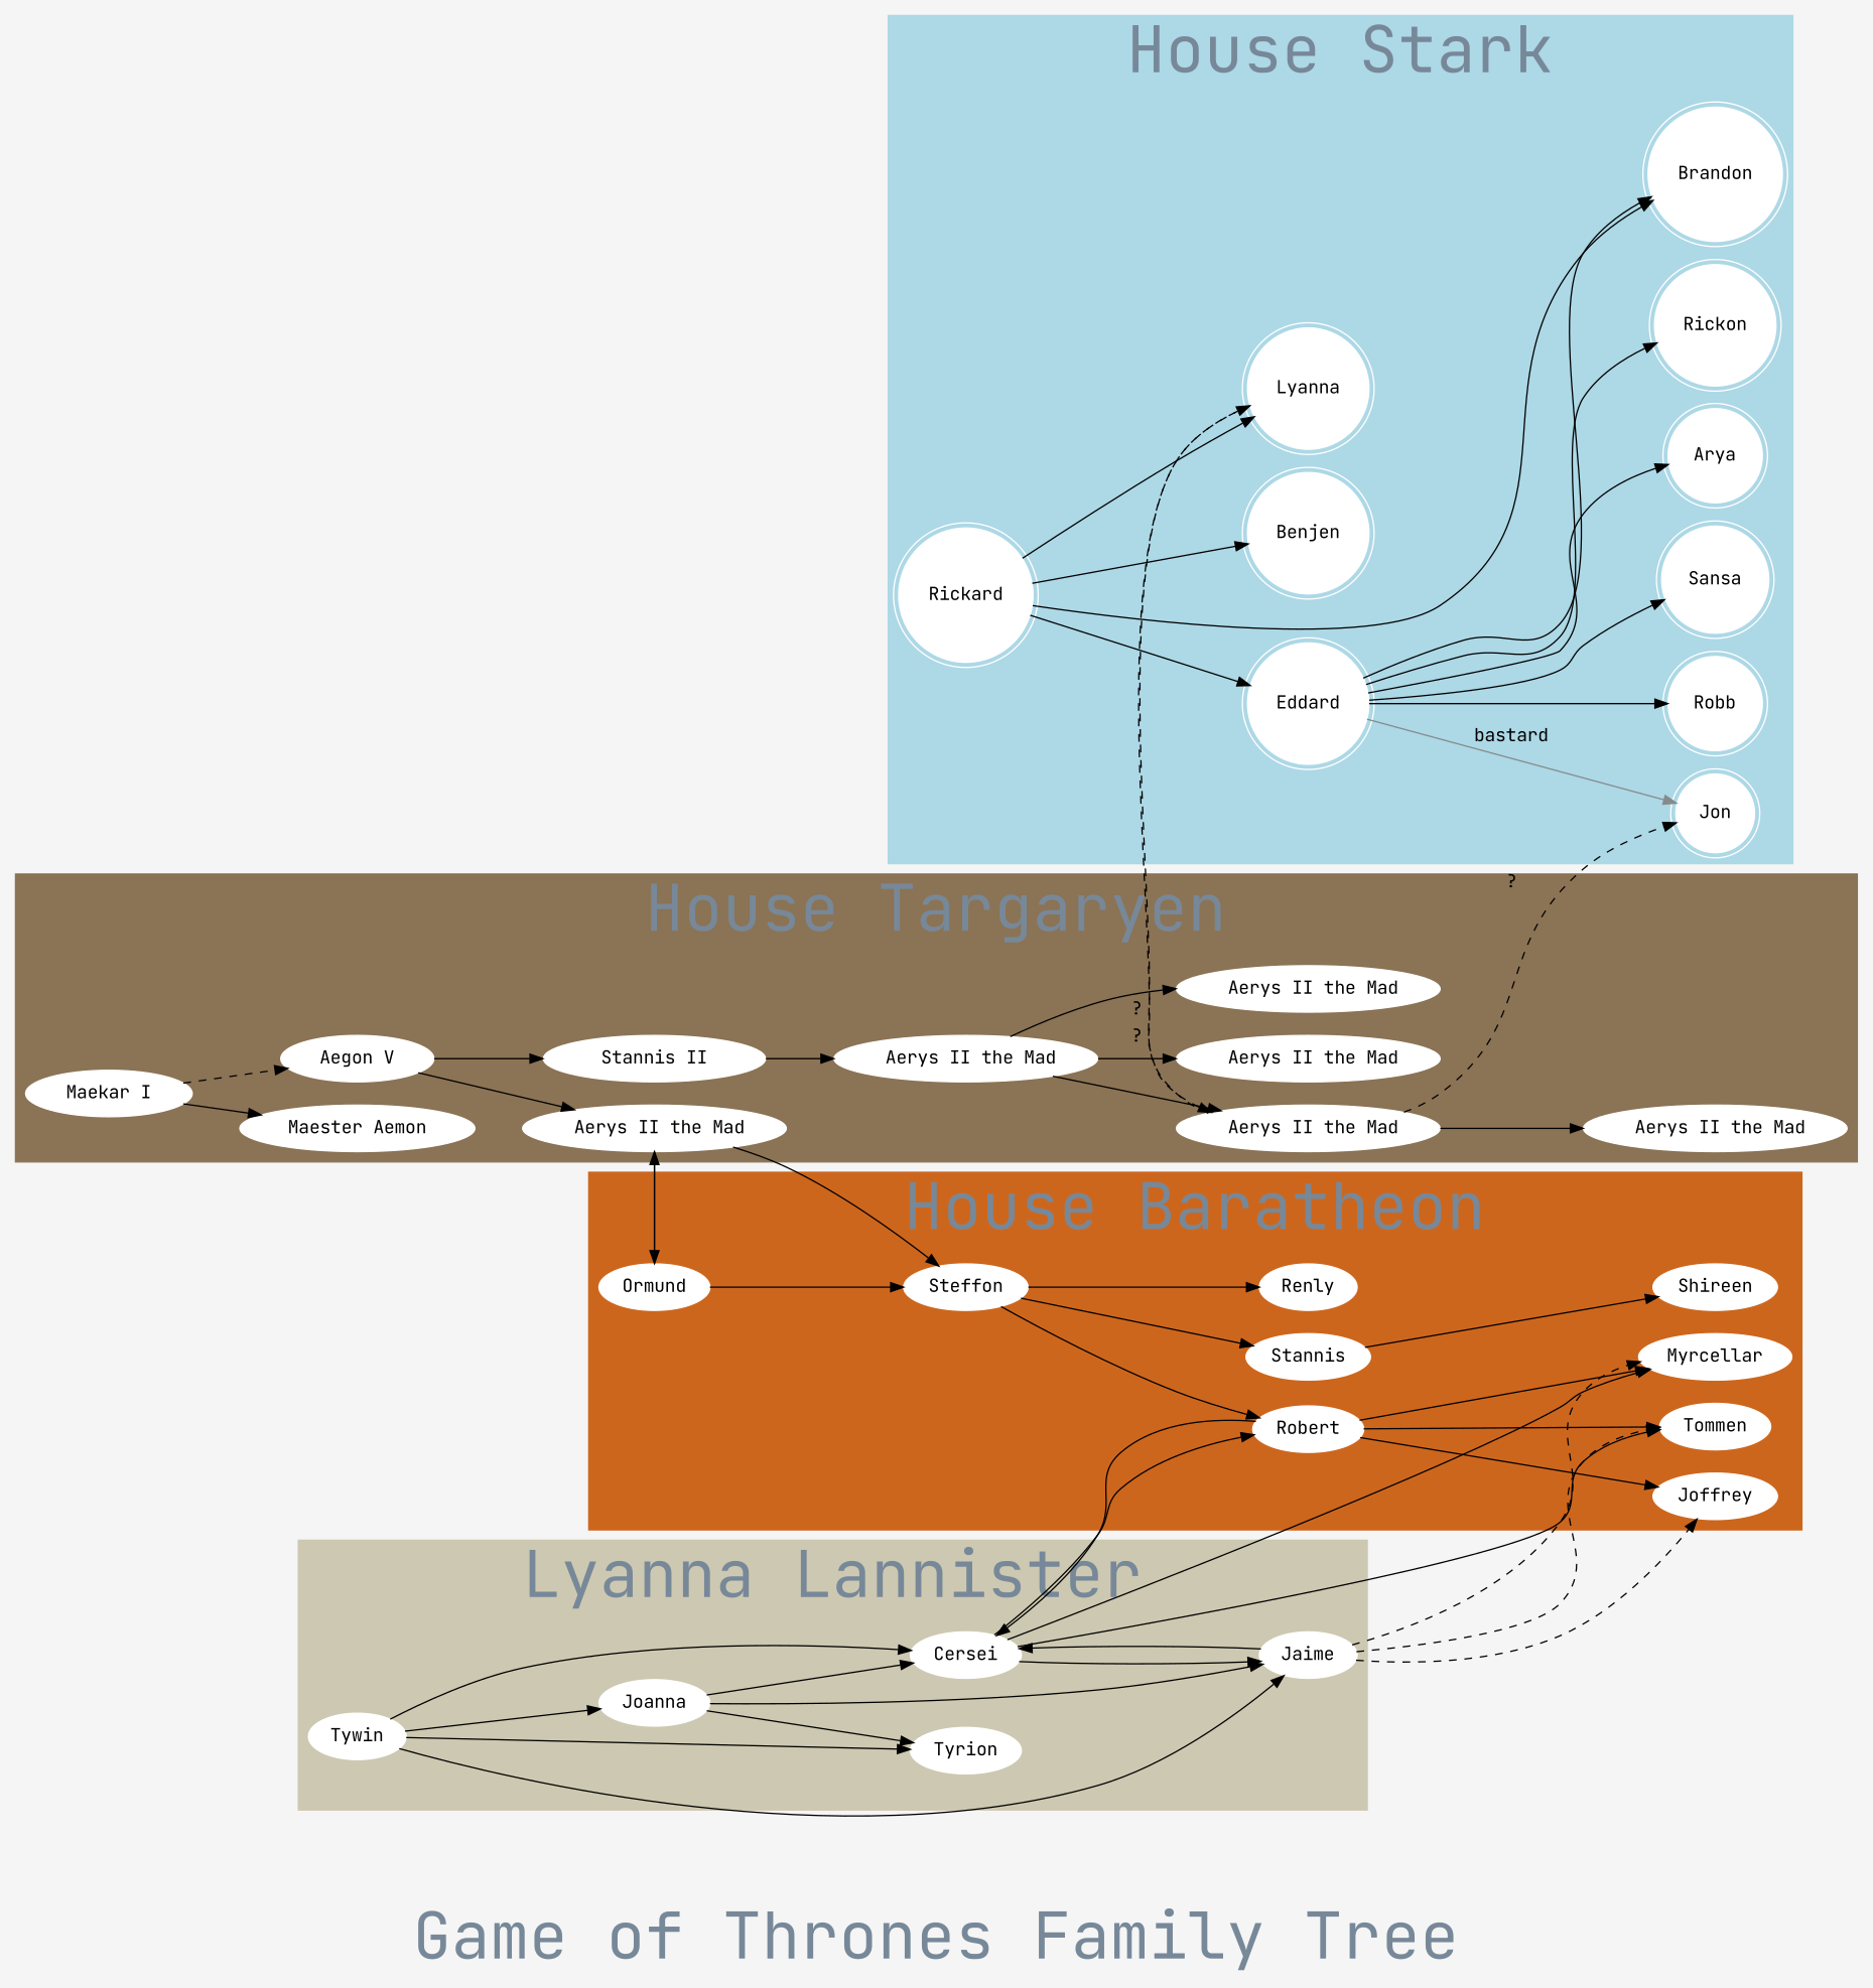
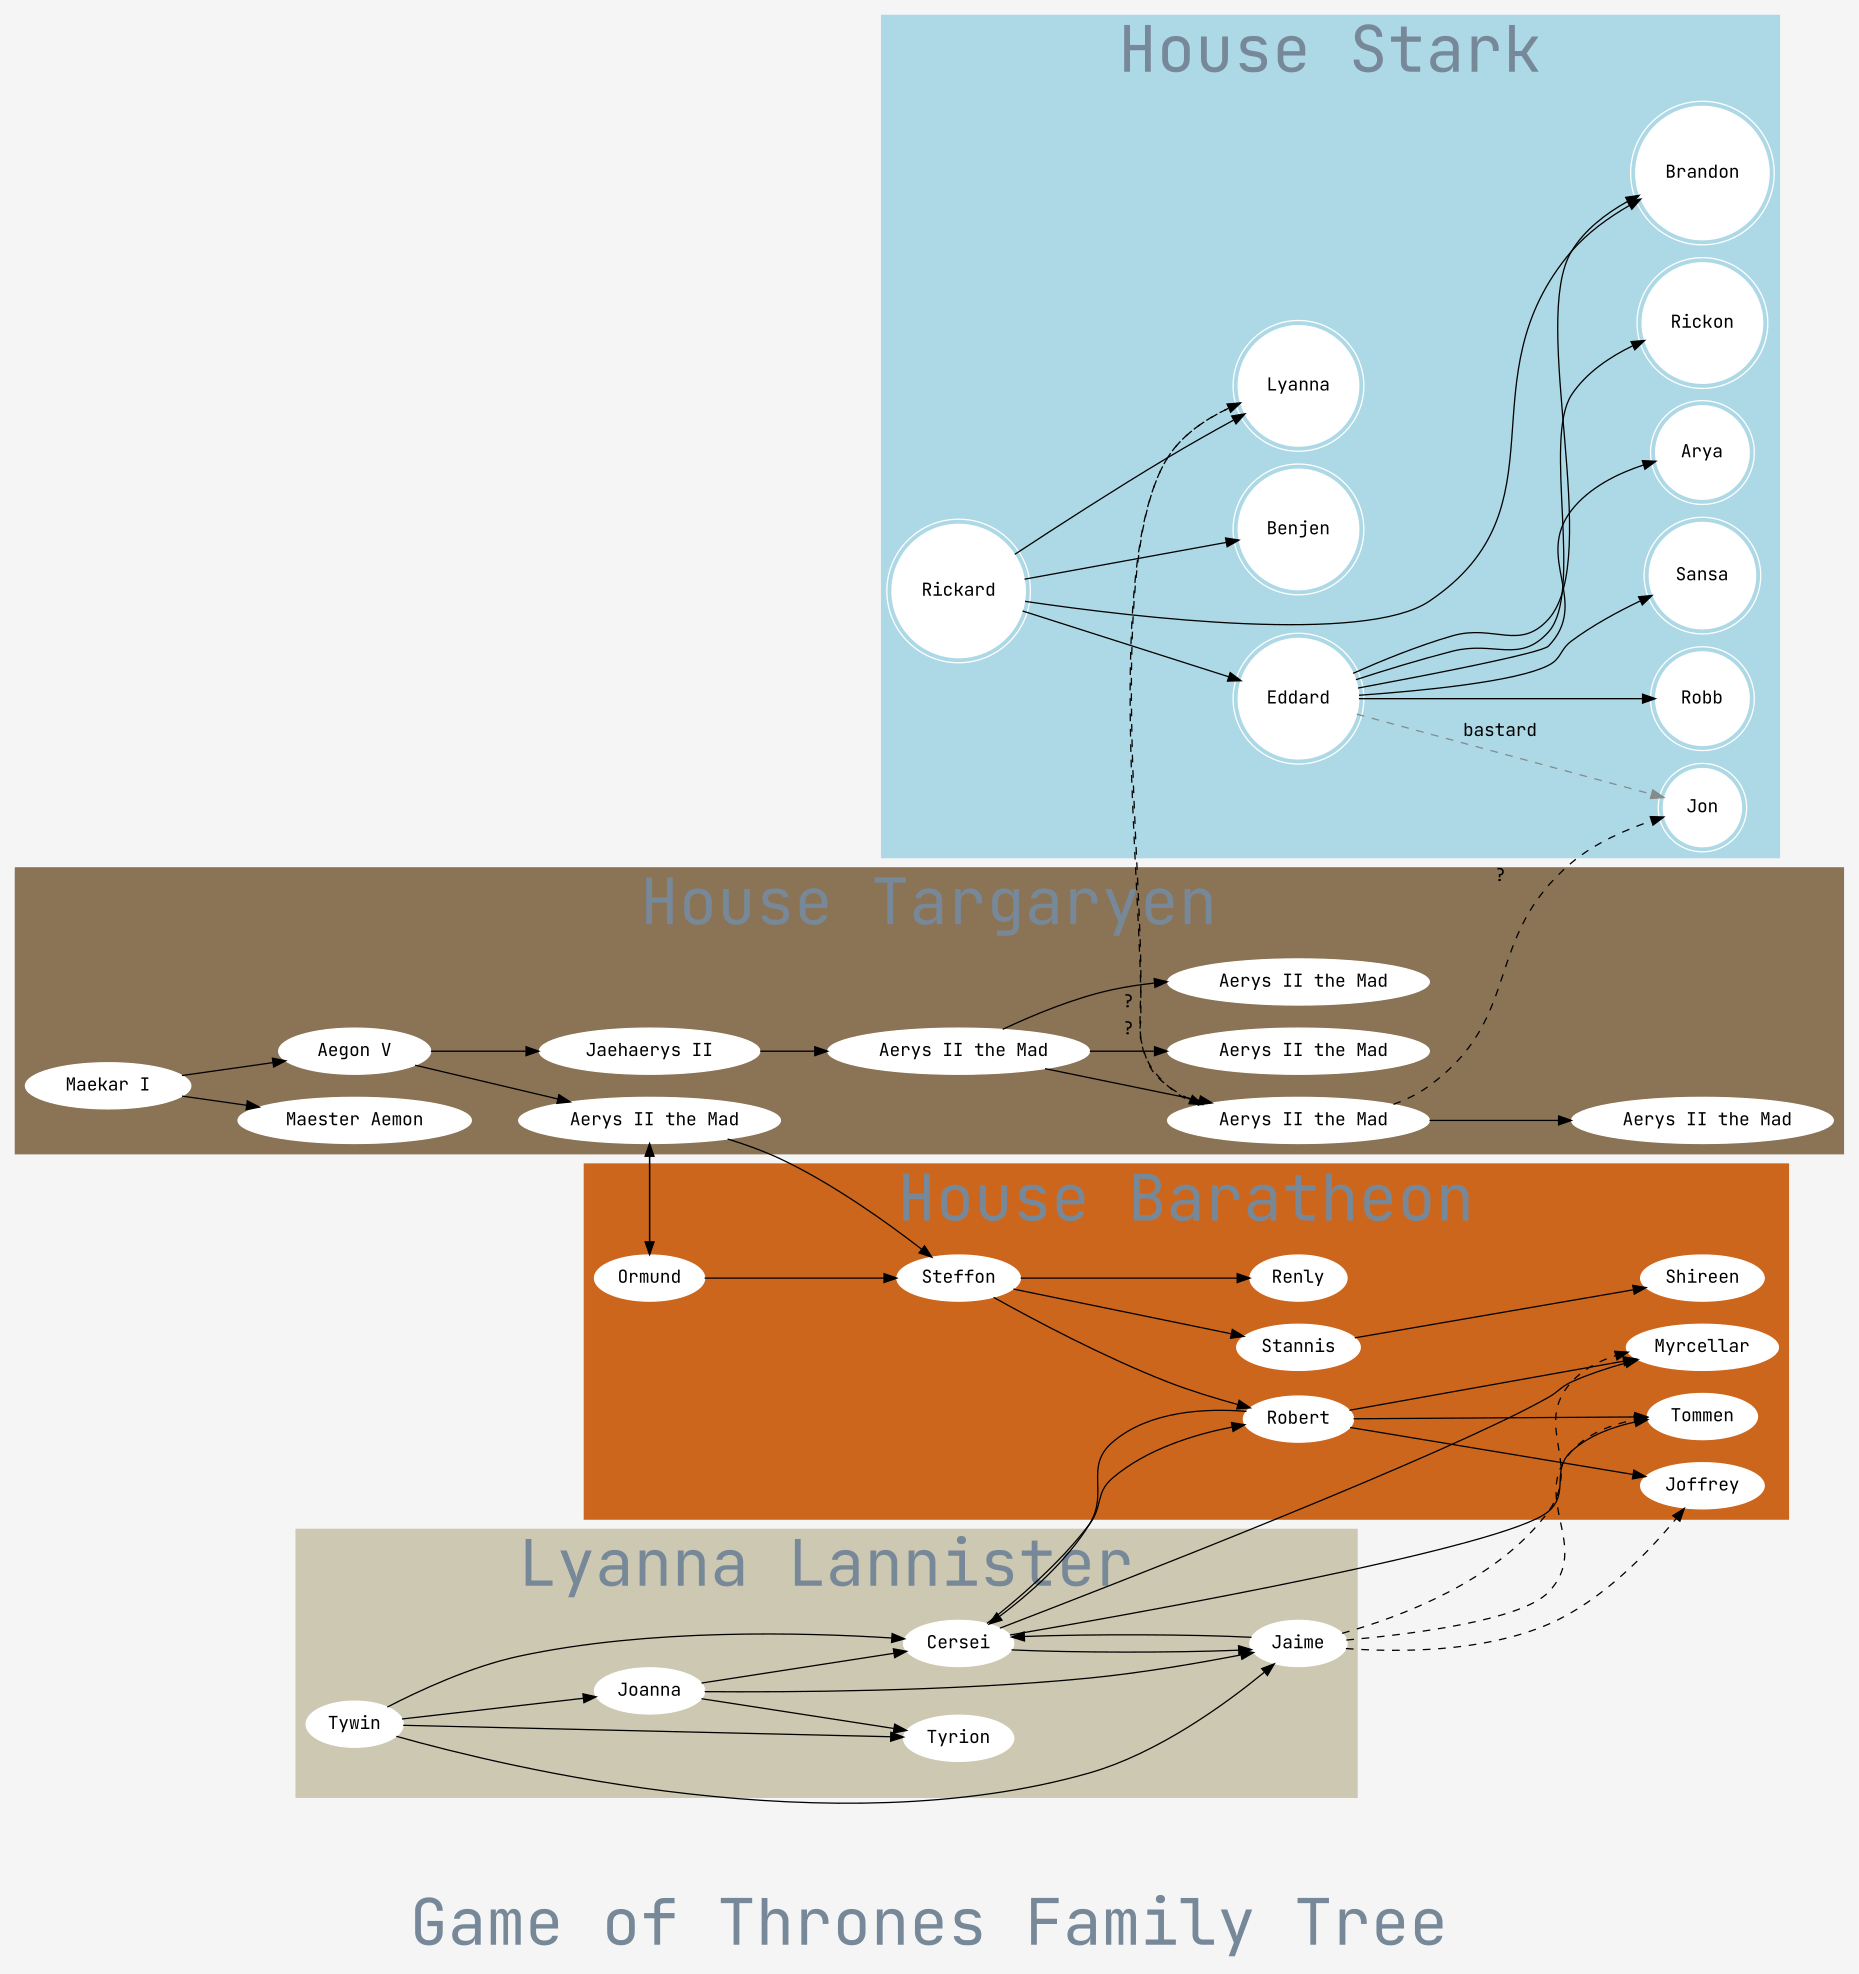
  digraph {
    bgcolor=whitesmoke
    fontcolor=lightslategrey
    fontname="JetBrains Mono"
    fontsize=50
    label=" Game of Thrones Family Tree "
    labelloc=" t "
    rankdir=LR
    node [color=white fontname="JetBrains Mono" style=filled]
    edge [fontname="JetBrains Mono"]
    Rickard [shape=doublecircle]
    Brandon [shape=doublecircle]
    Eddard [shape=doublecircle]
    Benjen [shape=doublecircle]
    Lyanna [shape=doublecircle]
    Robb [shape=doublecircle]
    Sansa [shape=doublecircle]
    Arya [shape=doublecircle]
    Rickon [shape=doublecircle]
    Jon [shape=doublecircle]
    n11 [label=" Aerys II the Mad"]
    n12 [label=" Aerys II the Mad"]
    n13 [label=" Aerys II the Mad"]
    n14 [label=" Aerys II the Mad"]
    n15 [label=" Aerys II the Mad"]
    n16 [label=" Maekar I "]
    n17 [label=" Maester Aemon "]
    n18 [label=" Aegon V "]
-   n19 [label="Stannis II"]
+   n19 [label=" Jaehaerys II "]
    n20 [label=" Aerys II the Mad"]
    Ormund
    Steffon
    Robert
    Stannis
    Renly
    Joffrey
    Myrcellar
    Tommen
    Shireen
    Cersei
    Tywin
    Joanna
    Jaime
    Tyrion
    subgraph cluster_1 {
      color=lightblue
      label=" House Stark "
      style=filled
      Rickard
      Brandon
      Eddard
      Benjen
      Lyanna
      Robb
      Sansa
      Arya
      Rickon
      Jon
    }
    subgraph cluster_2 {
      color=burlywood4
      label=" House Targaryen "
      style=filled
      n11
      n12
      n13
      n14
      n15
      n16
      n17
      n18
      n19
      n20
    }
    subgraph cluster_3 {
      color=chocolate3
      label=" House Baratheon "
      style=filled
      Ormund
      Steffon
      Robert
      Stannis
      Renly
      Joffrey
      Myrcellar
      Tommen
      Shireen
    }
    subgraph cluster_4 {
      color=cornsilk3
      label=" Lyanna Lannister "
      style=filled
      Cersei
      Tywin
      Joanna
      Jaime
      Tyrion
    }
    Rickard -> Brandon
    Rickard -> Eddard
    Rickard -> Benjen
    Rickard -> Lyanna
    Eddard -> Brandon
    Eddard -> Robb
    Eddard -> Sansa
    Eddard -> Arya
    Eddard -> Rickon
-   Eddard -> Jon [color=azure4 label=" bastard "]
+   Eddard -> Jon [color=azure4 label=" bastard " style=dashed]
    Lyanna -> n12 [label=" ? " style=dashed]
    n11 -> Ormund
    n11 -> Steffon
    n12 -> Lyanna [label=" ? " style=dashed]
    n12 -> Jon [label=" ? " style=dashed]
    n12 -> n13
    n16 -> n17
-   n16 -> n18 [style=dashed]
+   n16 -> n18
    n18 -> n11
    n18 -> n19
    n19 -> n20
    n20 -> n12
    n20 -> n14
    n20 -> n15
    Ormund -> n11
    Ormund -> Steffon
    Steffon -> Robert
    Steffon -> Stannis
    Steffon -> Renly
    Robert -> Joffrey
    Robert -> Myrcellar
    Robert -> Tommen
    Robert -> Cersei
    Stannis -> Shireen
    Cersei -> Robert
    Cersei -> Myrcellar
    Cersei -> Tommen
    Cersei -> Jaime
    Tywin -> Cersei
    Tywin -> Joanna
    Tywin -> Jaime
    Tywin -> Tyrion
    Joanna -> Cersei
    Joanna -> Jaime
    Joanna -> Tyrion
    Jaime -> Joffrey [style=dashed]
    Jaime -> Myrcellar [style=dashed]
    Jaime -> Tommen [style=dashed]
    Jaime -> Cersei
  }
